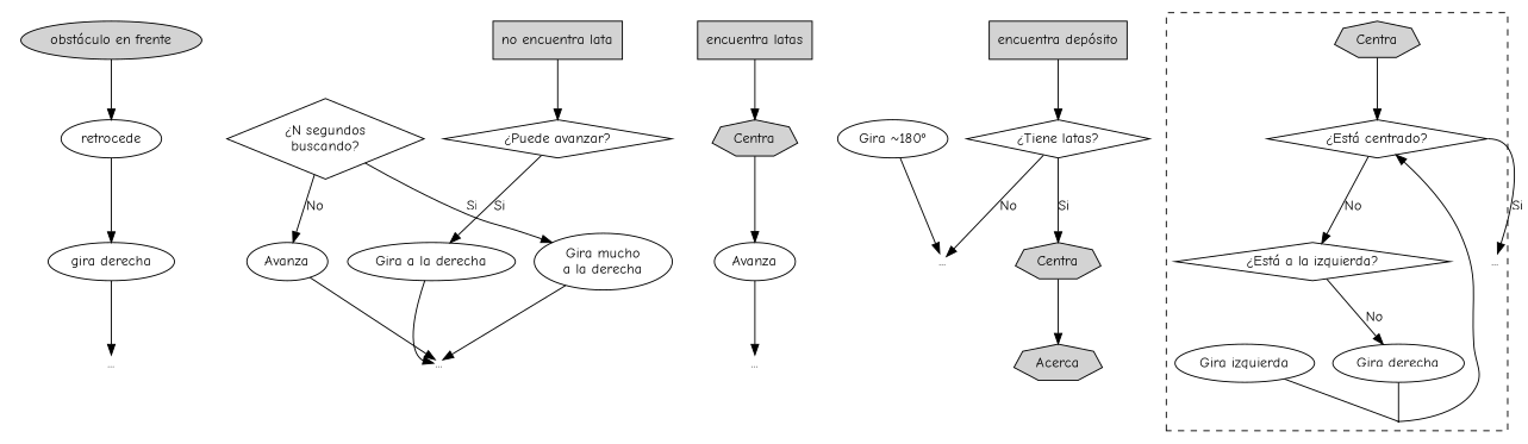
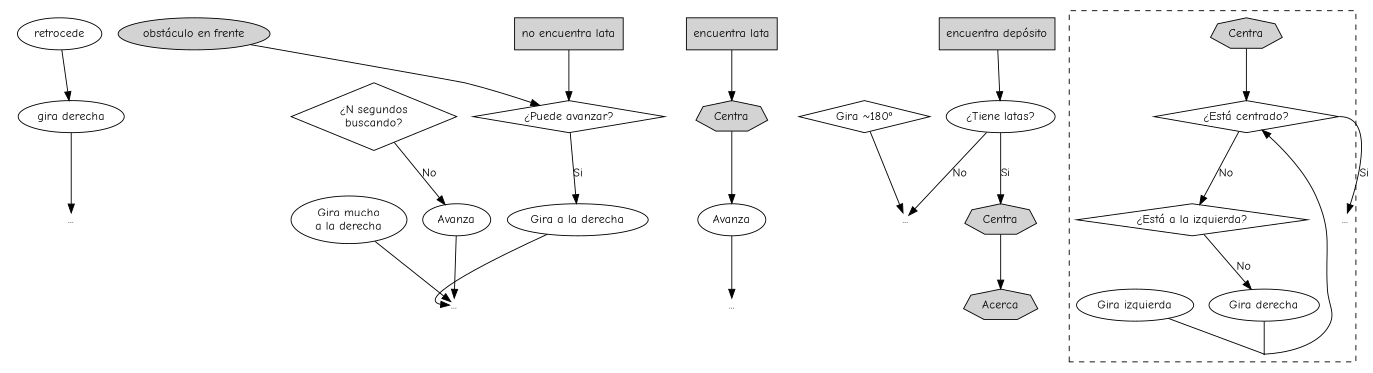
  digraph {
    fontname="Comic Neue"
    node [fontname="Comic Neue"]
    edge [fontname="Comic Neue"]
    n1 [label="obstáculo en frente" shape=ellipse style=filled]
    n2 [label=retrocede]
    n3 [label="..." shape=plain]
    n4 [label="gira derecha"]
    n5 [label="no encuentra lata" shape=box style=filled]
    n6 [label="¿Puede avanzar?" shape=diamond]
    n7 [label="Gira a la derecha"]
    n8 [label="¿N segundos\nbuscando?" shape=diamond]
    n9 [label="..." shape=plain]
    n10 [label=Avanza]
    n11 [label="Gira mucho\na la derecha"]
-   n12 [label="encuentra latas" shape=box style=filled]
+   n12 [label="encuentra lata" shape=box style=filled]
    n13 [label=Centra shape=septagon style=filled]
    Avanza
    n15 [label="..." shape=plain]
    n16 [label="encuentra depósito" shape=box style=filled]
-   n17 [label="¿Tiene latas?" shape=diamond]
+   n17 [label="¿Tiene latas?" shape=ellipse]
    n18 [label=Centra shape=septagon style=filled]
    n19 [label="..." shape=plain]
-   n20 [label="Gira ~180º"]
+   n20 [label="Gira ~180º" shape=diamond]
    n21 [label=Acerca shape=septagon style=filled]
    n22 [label=Centra shape=septagon style=filled]
    n23 [label="¿Está centrado?" shape=diamond]
    n24 [label="¿Está a la izquierda?" shape=diamond]
    n25 [label="..." shape=plain]
    n26 [label="Gira izquierda"]
    n27 [label="Gira derecha"]
    d1 [height=0.01 shape=point width=0.01]
    subgraph cluster_1 {
      style=invis
      n1
      n2
      n3
      n4
    }
    subgraph cluster_2 {
      style=invis
      n5
      n6
      n7
      n8
      n9
      n10
      n11
    }
    subgraph cluster_3 {
      style=invis
      n12
      n13
      Avanza
      n15
    }
    subgraph cluster_4 {
      style=invis
      n16
      n17
      n18
      n19
      n20
      n21
    }
    subgraph cluster_5 {
      style=dashed
      n22
      n23
      n24
      n25
      n26
      n27
      d1
    }
-   n1 -> n2
+   n1 -> n6
    n2 -> n4
    n4 -> n3
    n5 -> n6
    n6 -> n7 [label=Si]
    n7 -> n9 [headport=w]
    n8 -> n10 [label=No]
-   n8 -> n11 [label=Si]
    n10 -> n9
    n11 -> n9
    n12 -> n13
    n13 -> Avanza
    Avanza -> n15
    n16 -> n17
    n17 -> n18 [label=Si]
    n17 -> n19 [label=No]
    n18 -> n21
    n20 -> n19
    n22 -> n23
    n23 -> n24 [label=No]
    n23 -> n25 [label=Si tailport=e]
    n24 -> n27 [label=No]
    n26 -> d1 [dir=none]
    n27 -> d1 [dir=none]
    d1 -> n23
  }
